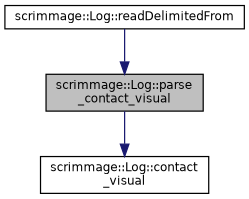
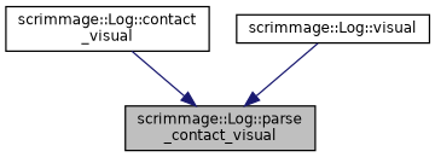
  digraph {
    rankdir=TB
    node [color=black fillcolor=white fontname=Helvetica fontsize=10 shape=record style=filled]
    edge [color=midnightblue fontname=Helvetica fontsize=10 labelfontname=Helvetica labelfontsize=10 style=solid]
    n1 [fillcolor=grey75 fontcolor=black height=0.2 label="scrimmage::Log::parse\l_contact_visual" width=0.4]
    n2 [height=0.2 label="scrimmage::Log::contact\l_visual" width=0.4]
-   n3 [height=0.2 label="scrimmage::Log::readDelimitedFrom" width=0.4]
-   n1 -> n2
+   n3 [height=0.2 label="scrimmage::Log::visual" width=0.4]
+   n2 -> n1
    n3 -> n1
  }
